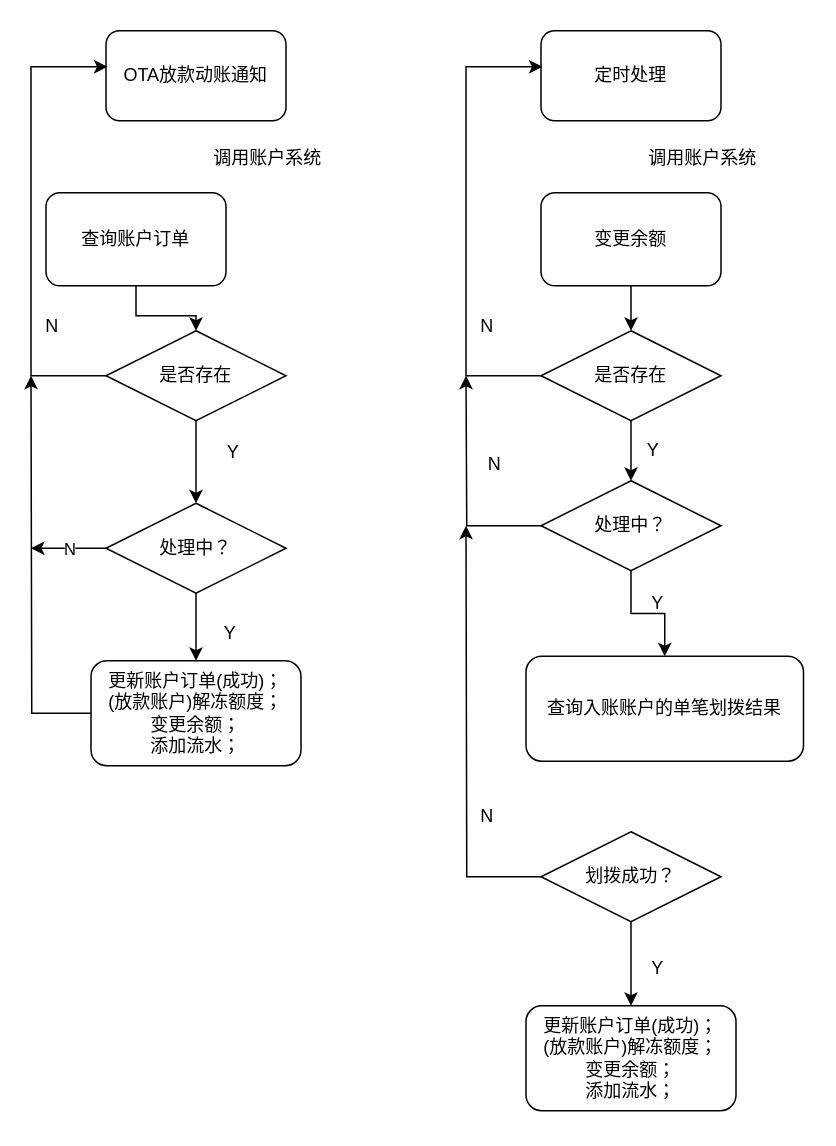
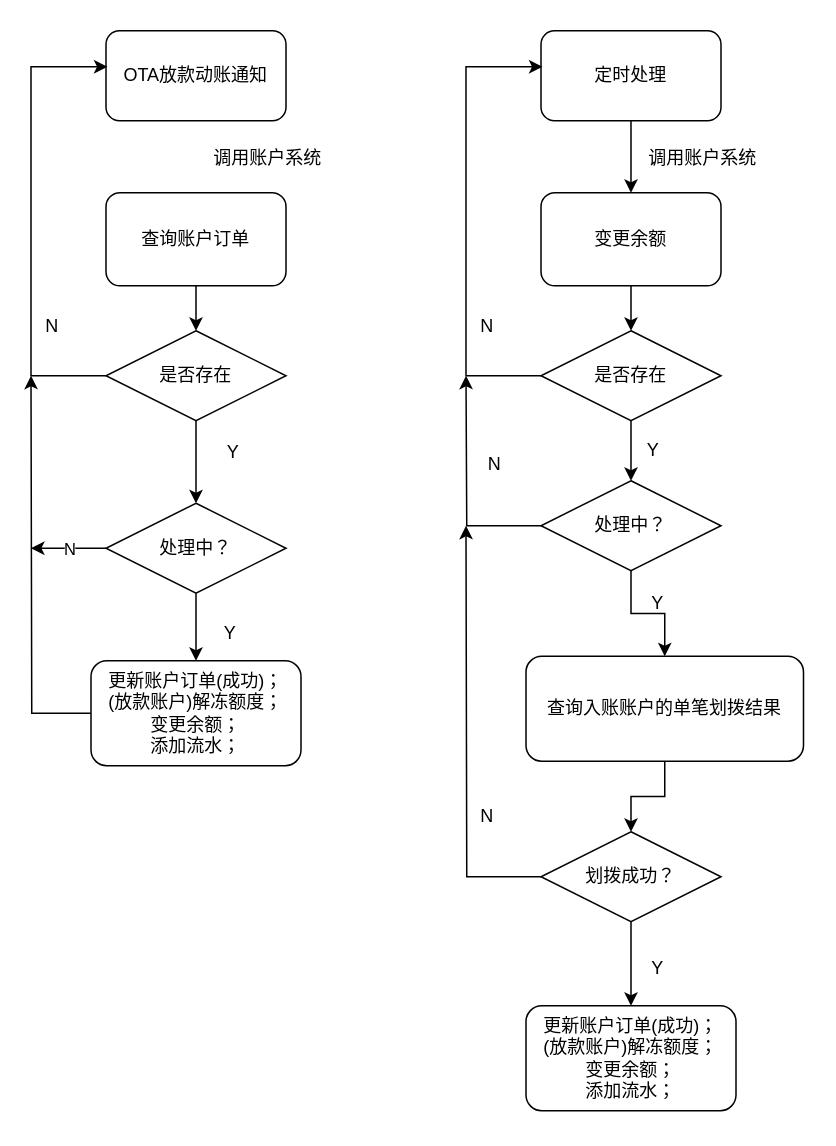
  <mxCell id="0" />
  <mxCell id="1" parent="0" />
  <mxCell id="2" value="OTA放款动账通知" style="rounded=1;whiteSpace=wrap;html=1;" vertex="1" parent="1"><mxGeometry x="70" y="20" width="120" height="60" as="geometry" /></mxCell>
  <mxCell id="3" value="调用账户系统" style="text;html=1;resizable=0;points=[];autosize=1;align=left;verticalAlign=top;spacingTop=-4;" vertex="1" parent="1"><mxGeometry x="140" y="95" width="90" height="20" as="geometry" /></mxCell>
  <mxCell id="4" style="edgeStyle=orthogonalEdgeStyle;rounded=0;orthogonalLoop=1;jettySize=auto;html=1;exitX=0.5;exitY=1;exitDx=0;exitDy=0;" edge="1" parent="1" source="5" target="8"><mxGeometry relative="1" as="geometry" /></mxCell>
- <mxCell id="5" value="查询账户订单" style="rounded=1;whiteSpace=wrap;html=1;" vertex="1" parent="1"><mxGeometry x="30" y="128" width="120" height="62" as="geometry" /></mxCell>
+ <mxCell id="5" value="查询账户订单" style="rounded=1;whiteSpace=wrap;html=1;" vertex="1" parent="1"><mxGeometry x="70" y="128" width="120" height="62" as="geometry" /></mxCell>
  <mxCell id="6" style="edgeStyle=orthogonalEdgeStyle;rounded=0;orthogonalLoop=1;jettySize=auto;html=1;exitX=0;exitY=0.5;exitDx=0;exitDy=0;entryX=0.008;entryY=0.4;entryDx=0;entryDy=0;entryPerimeter=0;" edge="1" parent="1" source="8" target="2"><mxGeometry relative="1" as="geometry"><Array as="points"><mxPoint x="20" y="250" /><mxPoint x="20" y="44" /></Array></mxGeometry></mxCell>
  <mxCell id="7" style="edgeStyle=orthogonalEdgeStyle;rounded=0;orthogonalLoop=1;jettySize=auto;html=1;exitX=0.5;exitY=1;exitDx=0;exitDy=0;entryX=0.5;entryY=0;entryDx=0;entryDy=0;" edge="1" parent="1" source="8" target="25"><mxGeometry relative="1" as="geometry" /></mxCell>
  <mxCell id="8" value="是否存在" style="rhombus;whiteSpace=wrap;html=1;" vertex="1" parent="1"><mxGeometry x="70" y="220" width="120" height="60" as="geometry" /></mxCell>
  <mxCell id="9" style="edgeStyle=orthogonalEdgeStyle;rounded=0;orthogonalLoop=1;jettySize=auto;html=1;" edge="1" parent="1" source="10"><mxGeometry relative="1" as="geometry"><mxPoint x="20" y="250" as="targetPoint" /></mxGeometry></mxCell>
  <mxCell id="10" value="&lt;br&gt;&lt;br&gt;更新账户订单(成功)；&lt;br&gt;(放款账户)解冻额度；&lt;br&gt;变更余额；&lt;br&gt;添加流水；&lt;br&gt;&lt;br&gt;&lt;br&gt;" style="rounded=1;whiteSpace=wrap;html=1;" vertex="1" parent="1"><mxGeometry x="60" y="440" width="140" height="70" as="geometry" /></mxCell>
  <mxCell id="11" value="Y" style="text;html=1;resizable=0;points=[];autosize=1;align=left;verticalAlign=top;spacingTop=-4;" vertex="1" parent="1"><mxGeometry x="149" y="291" width="20" height="20" as="geometry" /></mxCell>
  <mxCell id="12" value="N" style="text;html=1;resizable=0;points=[];autosize=1;align=left;verticalAlign=top;spacingTop=-4;" vertex="1" parent="1"><mxGeometry x="28" y="207" width="20" height="20" as="geometry" /></mxCell>
+ <mxCell id="13" style="edgeStyle=orthogonalEdgeStyle;rounded=0;orthogonalLoop=1;jettySize=auto;html=1;exitX=0.5;exitY=1;exitDx=0;exitDy=0;entryX=0.5;entryY=0;entryDx=0;entryDy=0;" edge="1" parent="1" source="14" target="17"><mxGeometry relative="1" as="geometry" /></mxCell>
  <mxCell id="14" value="定时处理" style="rounded=1;whiteSpace=wrap;html=1;" vertex="1" parent="1"><mxGeometry x="360" y="20" width="120" height="60" as="geometry" /></mxCell>
  <mxCell id="15" value="调用账户系统" style="text;html=1;resizable=0;points=[];autosize=1;align=left;verticalAlign=top;spacingTop=-4;" vertex="1" parent="1"><mxGeometry x="430" y="95" width="90" height="20" as="geometry" /></mxCell>
  <mxCell id="16" style="edgeStyle=orthogonalEdgeStyle;rounded=0;orthogonalLoop=1;jettySize=auto;html=1;exitX=0.5;exitY=1;exitDx=0;exitDy=0;" edge="1" parent="1" source="17" target="20"><mxGeometry relative="1" as="geometry" /></mxCell>
  <mxCell id="17" value="变更余额" style="rounded=1;whiteSpace=wrap;html=1;" vertex="1" parent="1"><mxGeometry x="360" y="128" width="120" height="62" as="geometry" /></mxCell>
  <mxCell id="18" style="edgeStyle=orthogonalEdgeStyle;rounded=0;orthogonalLoop=1;jettySize=auto;html=1;exitX=0;exitY=0.5;exitDx=0;exitDy=0;entryX=0.008;entryY=0.4;entryDx=0;entryDy=0;entryPerimeter=0;" edge="1" parent="1" source="20" target="14"><mxGeometry relative="1" as="geometry"><Array as="points"><mxPoint x="310" y="250" /><mxPoint x="310" y="44" /></Array></mxGeometry></mxCell>
  <mxCell id="19" style="edgeStyle=orthogonalEdgeStyle;rounded=0;orthogonalLoop=1;jettySize=auto;html=1;exitX=0.5;exitY=1;exitDx=0;exitDy=0;entryX=0.5;entryY=0;entryDx=0;entryDy=0;" edge="1" parent="1" source="20" target="29"><mxGeometry relative="1" as="geometry" /></mxCell>
  <mxCell id="20" value="是否存在" style="rhombus;whiteSpace=wrap;html=1;" vertex="1" parent="1"><mxGeometry x="360" y="220" width="120" height="60" as="geometry" /></mxCell>
  <mxCell id="21" value="Y" style="text;html=1;resizable=0;points=[];autosize=1;align=left;verticalAlign=top;spacingTop=-4;" vertex="1" parent="1"><mxGeometry x="429" y="290" width="20" height="20" as="geometry" /></mxCell>
  <mxCell id="22" value="N" style="text;html=1;resizable=0;points=[];autosize=1;align=left;verticalAlign=top;spacingTop=-4;" vertex="1" parent="1"><mxGeometry x="318" y="207" width="20" height="20" as="geometry" /></mxCell>
  <mxCell id="23" value="N" style="edgeStyle=orthogonalEdgeStyle;rounded=0;orthogonalLoop=1;jettySize=auto;html=1;exitX=0;exitY=0.5;exitDx=0;exitDy=0;" edge="1" parent="1" source="25"><mxGeometry relative="1" as="geometry"><mxPoint x="20" y="365" as="targetPoint" /></mxGeometry></mxCell>
  <mxCell id="24" style="edgeStyle=orthogonalEdgeStyle;rounded=0;orthogonalLoop=1;jettySize=auto;html=1;exitX=0.5;exitY=1;exitDx=0;exitDy=0;entryX=0.5;entryY=0;entryDx=0;entryDy=0;" edge="1" parent="1" source="25" target="10"><mxGeometry relative="1" as="geometry" /></mxCell>
  <mxCell id="25" value="处理中？" style="rhombus;whiteSpace=wrap;html=1;" vertex="1" parent="1"><mxGeometry x="70" y="335" width="120" height="60" as="geometry" /></mxCell>
  <mxCell id="26" value="Y" style="text;html=1;resizable=0;points=[];autosize=1;align=left;verticalAlign=top;spacingTop=-4;" vertex="1" parent="1"><mxGeometry x="147" y="412" width="20" height="20" as="geometry" /></mxCell>
  <mxCell id="27" style="edgeStyle=orthogonalEdgeStyle;rounded=0;orthogonalLoop=1;jettySize=auto;html=1;exitX=0;exitY=0.5;exitDx=0;exitDy=0;" edge="1" parent="1" source="29"><mxGeometry relative="1" as="geometry"><mxPoint x="310" y="250" as="targetPoint" /></mxGeometry></mxCell>
  <mxCell id="28" style="edgeStyle=orthogonalEdgeStyle;rounded=0;orthogonalLoop=1;jettySize=auto;html=1;exitX=0.5;exitY=1;exitDx=0;exitDy=0;entryX=0.5;entryY=0;entryDx=0;entryDy=0;" edge="1" parent="1" source="29" target="32"><mxGeometry relative="1" as="geometry" /></mxCell>
  <mxCell id="29" value="处理中？" style="rhombus;whiteSpace=wrap;html=1;" vertex="1" parent="1"><mxGeometry x="360" y="320" width="120" height="60" as="geometry" /></mxCell>
  <mxCell id="30" value="N&lt;br&gt;&lt;br&gt;" style="text;html=1;resizable=0;points=[];autosize=1;align=left;verticalAlign=top;spacingTop=-4;" vertex="1" parent="1"><mxGeometry x="323" y="299" width="20" height="30" as="geometry" /></mxCell>
+ <mxCell id="31" style="edgeStyle=orthogonalEdgeStyle;rounded=0;orthogonalLoop=1;jettySize=auto;html=1;exitX=0.5;exitY=1;exitDx=0;exitDy=0;entryX=0.5;entryY=0;entryDx=0;entryDy=0;" edge="1" parent="1" source="32" target="36"><mxGeometry relative="1" as="geometry" /></mxCell>
  <mxCell id="32" value="查询入账账户的单笔划拨结果" style="rounded=1;whiteSpace=wrap;html=1;" vertex="1" parent="1"><mxGeometry x="350" y="437" width="185" height="70" as="geometry" /></mxCell>
  <mxCell id="33" value="Y&lt;br&gt;&lt;br&gt;" style="text;html=1;resizable=0;points=[];autosize=1;align=left;verticalAlign=top;spacingTop=-4;" vertex="1" parent="1"><mxGeometry x="432" y="392" width="20" height="30" as="geometry" /></mxCell>
  <mxCell id="34" style="edgeStyle=orthogonalEdgeStyle;rounded=0;orthogonalLoop=1;jettySize=auto;html=1;exitX=0;exitY=0.5;exitDx=0;exitDy=0;" edge="1" parent="1" source="36"><mxGeometry relative="1" as="geometry"><mxPoint x="310" y="350" as="targetPoint" /></mxGeometry></mxCell>
  <mxCell id="35" style="edgeStyle=orthogonalEdgeStyle;rounded=0;orthogonalLoop=1;jettySize=auto;html=1;exitX=0.5;exitY=1;exitDx=0;exitDy=0;entryX=0.5;entryY=0;entryDx=0;entryDy=0;" edge="1" parent="1" source="36" target="39"><mxGeometry relative="1" as="geometry" /></mxCell>
  <mxCell id="36" value="划拨成功？" style="rhombus;whiteSpace=wrap;html=1;" vertex="1" parent="1"><mxGeometry x="360" y="554" width="120" height="60" as="geometry" /></mxCell>
  <mxCell id="37" value="N" style="text;html=1;resizable=0;points=[];autosize=1;align=left;verticalAlign=top;spacingTop=-4;" vertex="1" parent="1"><mxGeometry x="318" y="534" width="20" height="20" as="geometry" /></mxCell>
  <mxCell id="38" value="Y" style="text;html=1;resizable=0;points=[];autosize=1;align=left;verticalAlign=top;spacingTop=-4;" vertex="1" parent="1"><mxGeometry x="432" y="635" width="20" height="20" as="geometry" /></mxCell>
  <mxCell id="39" value="&lt;br&gt;&lt;br&gt;更新账户订单(成功)；&lt;br&gt;(放款账户)解冻额度；&lt;br&gt;变更余额；&lt;br&gt;添加流水；&lt;br&gt;&lt;br&gt;&lt;br&gt;" style="rounded=1;whiteSpace=wrap;html=1;" vertex="1" parent="1"><mxGeometry x="350" y="670" width="140" height="70" as="geometry" /></mxCell>
